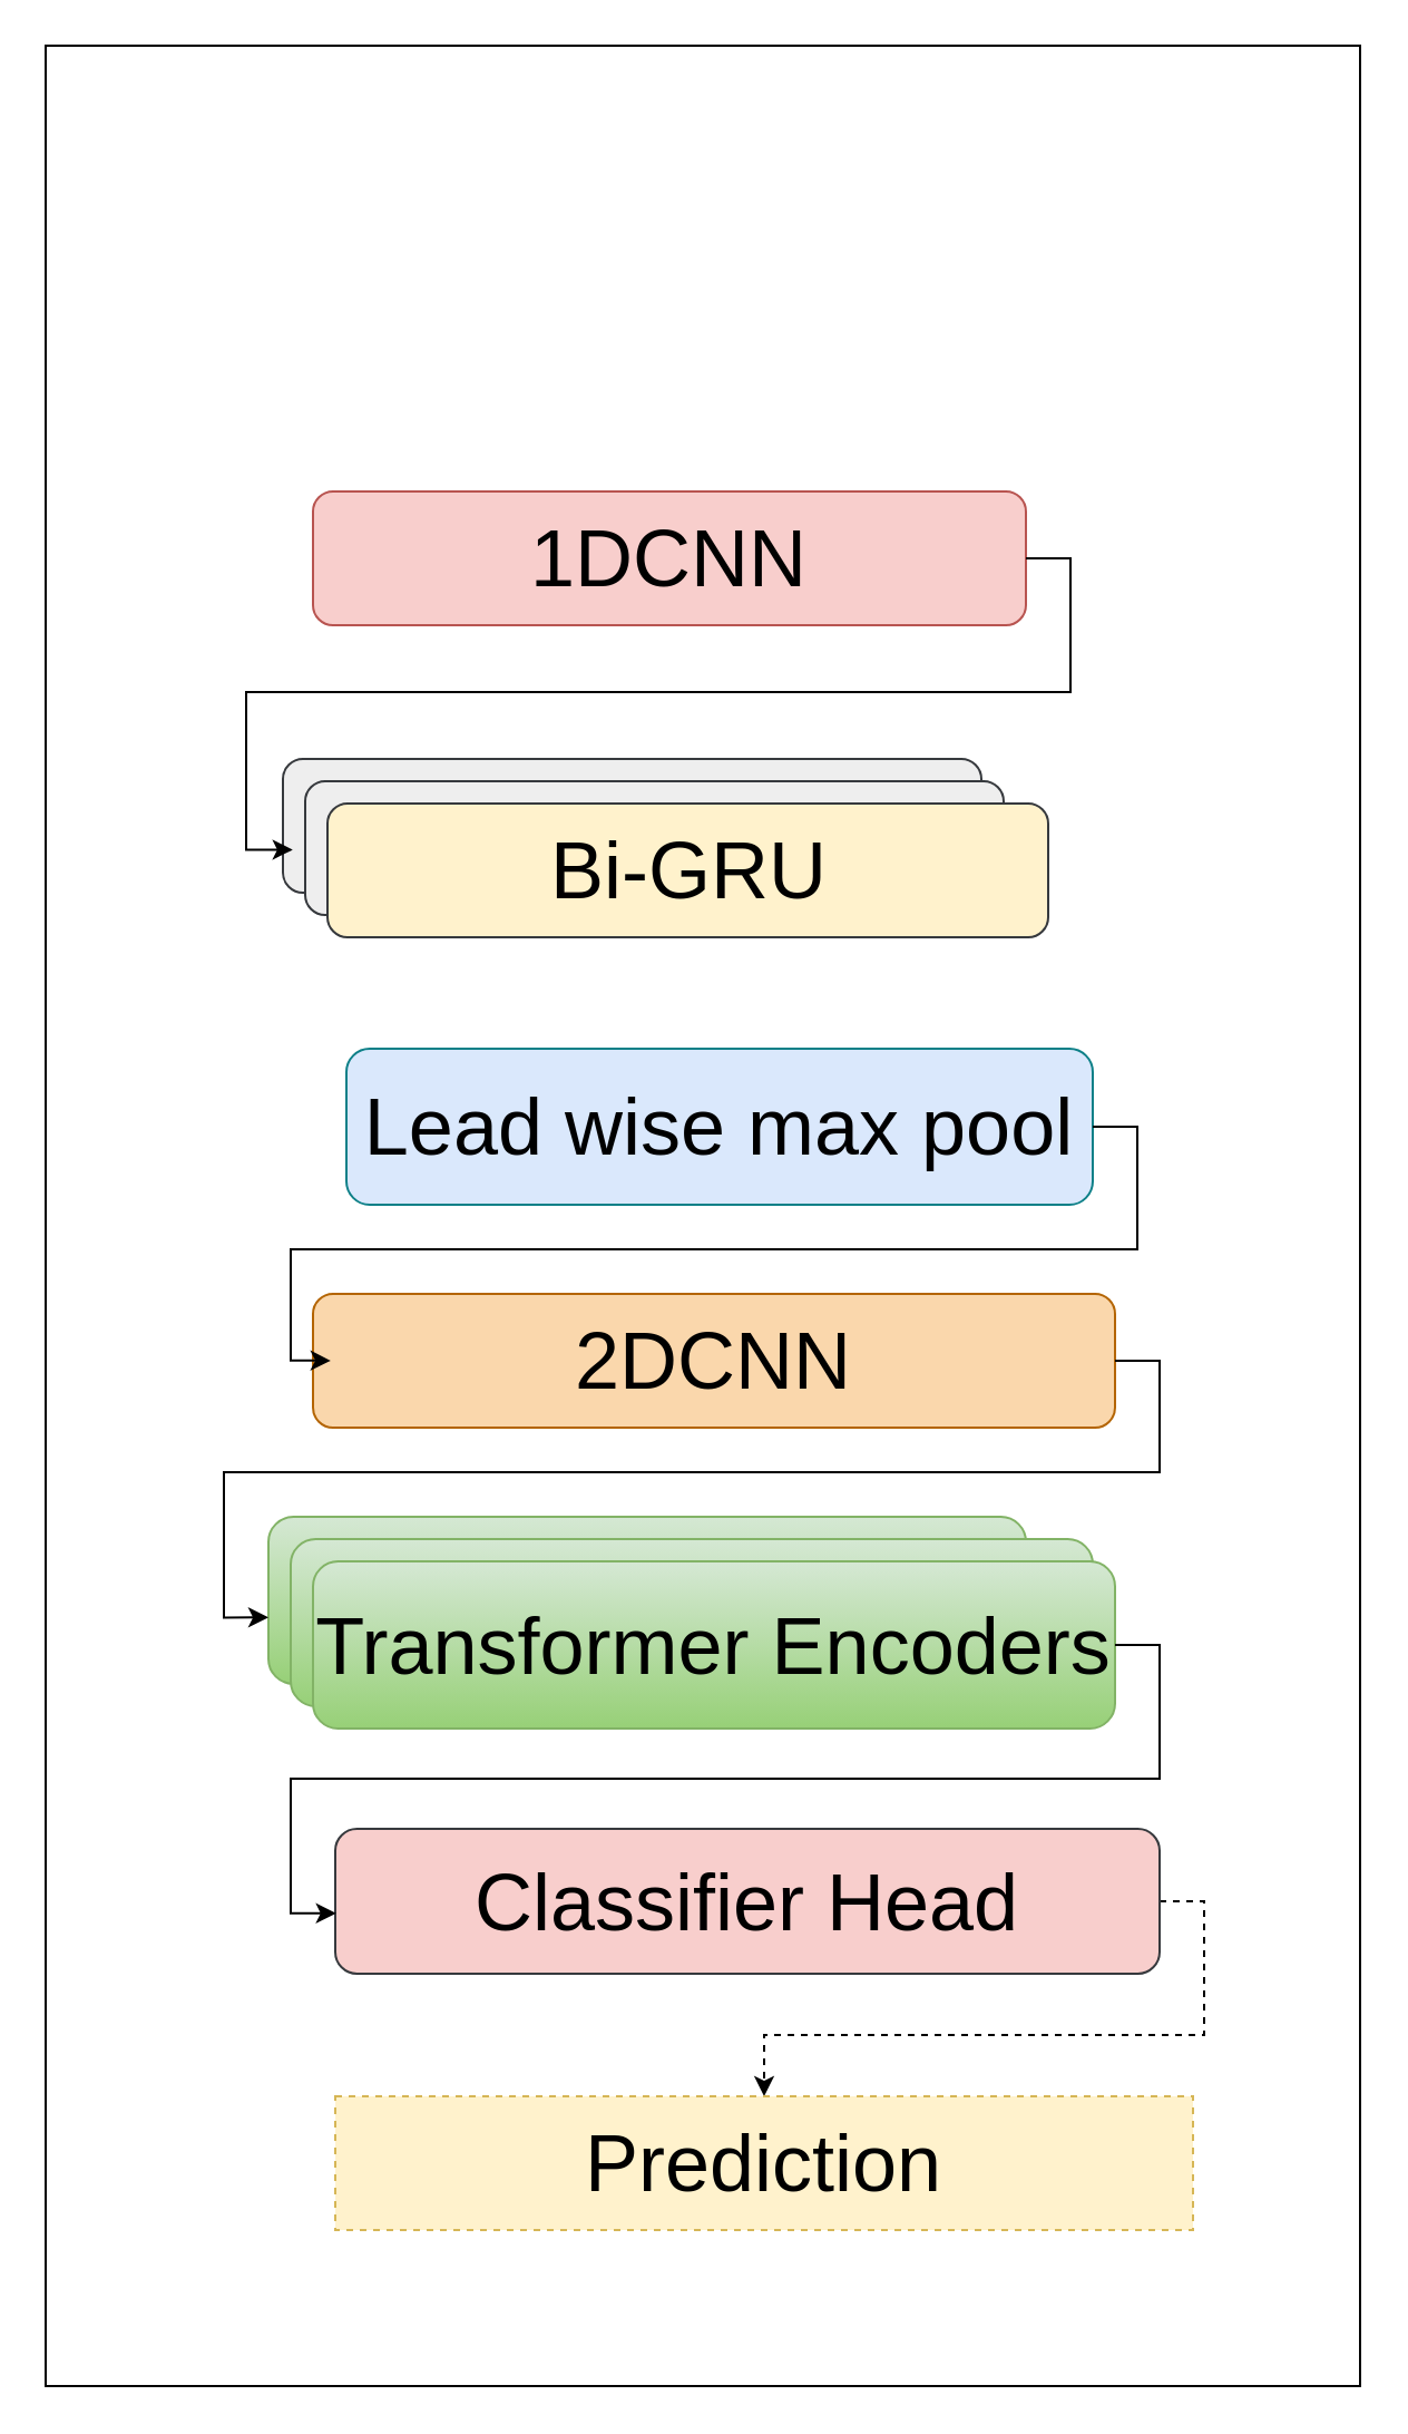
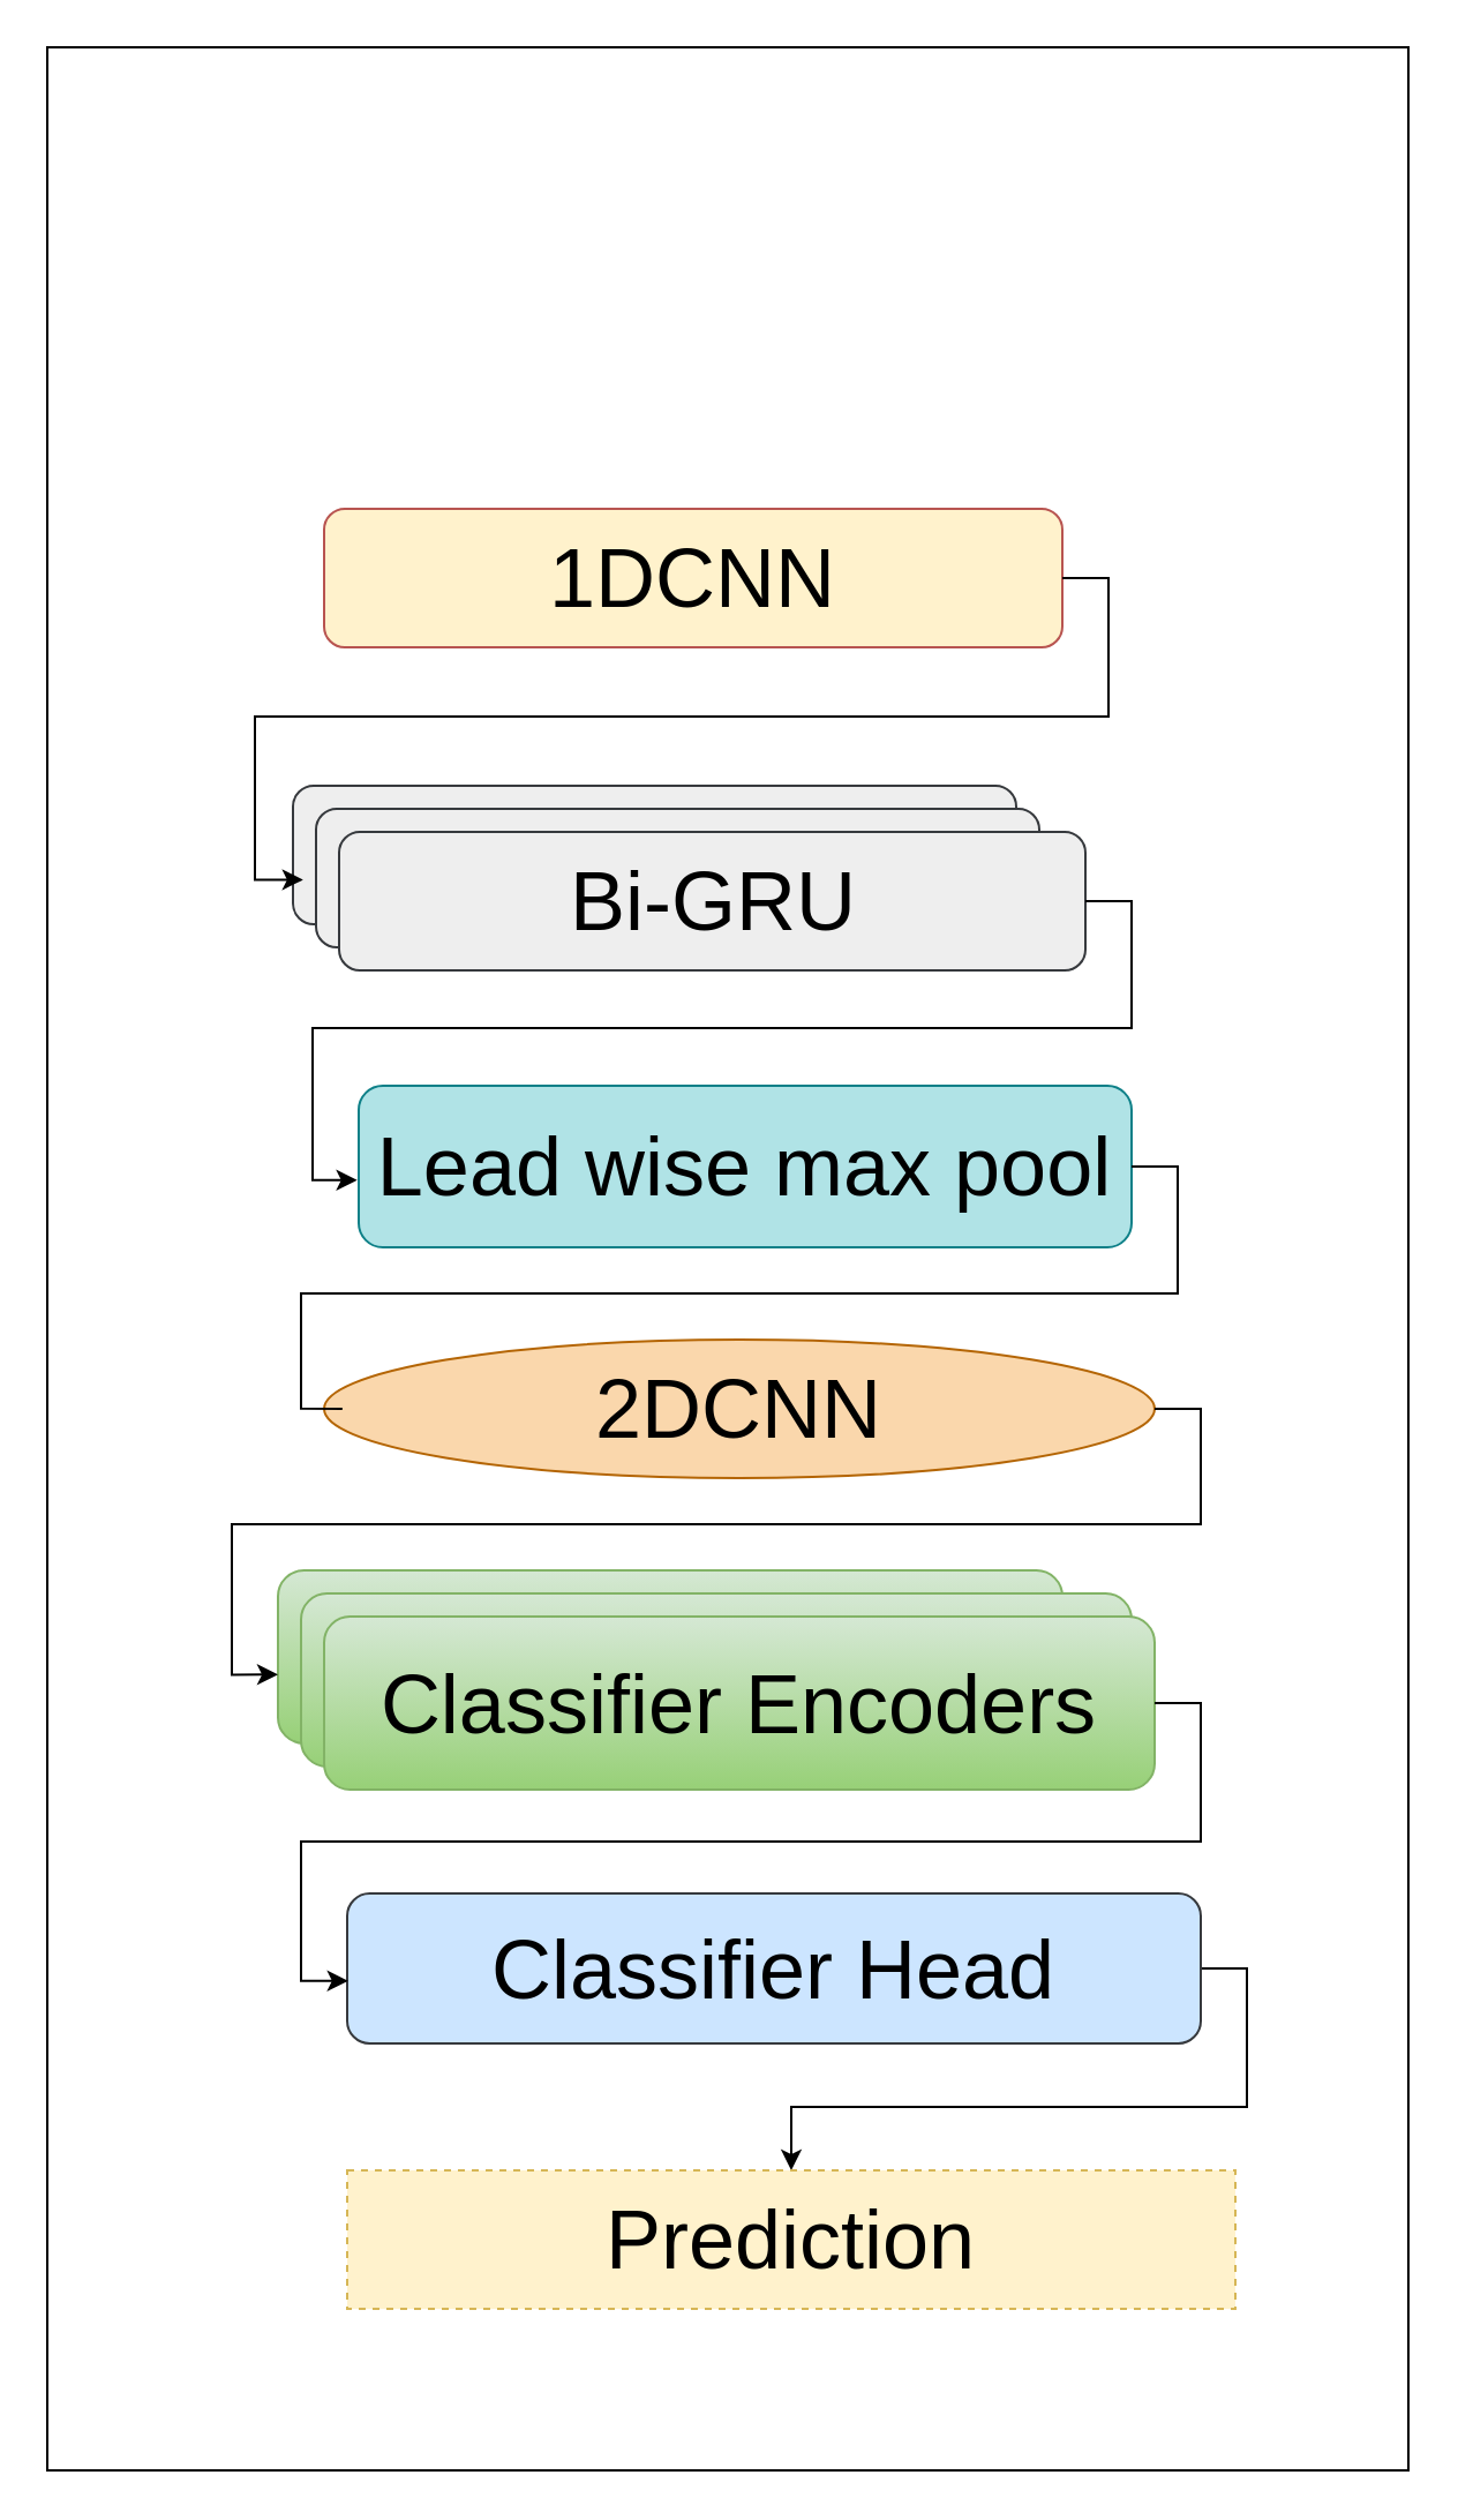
  <mxCell id="0" />
  <mxCell id="1" parent="0" />
  <mxCell id="2" value="" style="rounded=0;whiteSpace=wrap;html=1;" parent="1" vertex="1"><mxGeometry x="20" y="20" width="590" height="1050" as="geometry" /></mxCell>
- <mxCell id="3" value="&lt;font style=&quot;font-size: 36px;&quot;&gt;1DCNN&lt;/font&gt;" style="rounded=1;whiteSpace=wrap;html=1;fillColor=#f8cecc;strokeColor=#b85450;" parent="1" vertex="1"><mxGeometry x="140" y="220" width="320" height="60" as="geometry" /></mxCell>
+ <mxCell id="3" value="&lt;font style=&quot;font-size: 36px;&quot;&gt;1DCNN&lt;/font&gt;" style="rounded=1;whiteSpace=wrap;html=1;fillColor=#fff2cc;strokeColor=#b85450;" parent="1" vertex="1"><mxGeometry x="140" y="220" width="320" height="60" as="geometry" /></mxCell>
  <mxCell id="4" value="" style="rounded=1;whiteSpace=wrap;html=1;fillColor=#eeeeee;strokeColor=#36393d;imageWidth=54;" parent="1" vertex="1"><mxGeometry x="126.5" y="340" width="313.5" height="60" as="geometry" /></mxCell>
  <mxCell id="5" value="" style="rounded=1;whiteSpace=wrap;html=1;fillColor=#eeeeee;strokeColor=#36393d;imageWidth=54;" parent="1" vertex="1"><mxGeometry x="136.5" y="350" width="313.5" height="60" as="geometry" /></mxCell>
- <mxCell id="6" value="&lt;font style=&quot;font-size: 36px;&quot;&gt;Bi-GRU&lt;/font&gt;" style="rounded=1;whiteSpace=wrap;html=1;fillColor=#fff2cc;strokeColor=#36393d;imageWidth=54;" parent="1" vertex="1"><mxGeometry x="146.5" y="360" width="323.5" height="60" as="geometry" /></mxCell>
- <mxCell id="7" value="&lt;font style=&quot;font-size: 36px;&quot;&gt;Lead wise max pool&lt;/font&gt;" style="rounded=1;whiteSpace=wrap;html=1;fillColor=#dae8fc;strokeColor=#0e8088;" parent="1" vertex="1"><mxGeometry x="155" y="470" width="335" height="70" as="geometry" /></mxCell>
- <mxCell id="8" value="&lt;font style=&quot;font-size: 36px;&quot;&gt;2DCNN&lt;/font&gt;" style="rounded=1;whiteSpace=wrap;html=1;fillColor=#fad7ac;strokeColor=#b46504;" parent="1" vertex="1"><mxGeometry x="140" y="580" width="360" height="60" as="geometry" /></mxCell>
+ <mxCell id="6" value="&lt;font style=&quot;font-size: 36px;&quot;&gt;Bi-GRU&lt;/font&gt;" style="rounded=1;whiteSpace=wrap;html=1;fillColor=#eeeeee;strokeColor=#36393d;imageWidth=54;" parent="1" vertex="1"><mxGeometry x="146.5" y="360" width="323.5" height="60" as="geometry" /></mxCell>
+ <mxCell id="7" value="&lt;font style=&quot;font-size: 36px;&quot;&gt;Lead wise max pool&lt;/font&gt;" style="rounded=1;whiteSpace=wrap;html=1;fillColor=#b0e3e6;strokeColor=#0e8088;" parent="1" vertex="1"><mxGeometry x="155" y="470" width="335" height="70" as="geometry" /></mxCell>
+ <mxCell id="8" value="&lt;font style=&quot;font-size: 36px;&quot;&gt;2DCNN&lt;/font&gt;" style="ellipse;whiteSpace=wrap;html=1;fillColor=#fad7ac;strokeColor=#b46504;" parent="1" vertex="1"><mxGeometry x="140" y="580" width="360" height="60" as="geometry" /></mxCell>
  <mxCell id="9" value="" style="rounded=1;whiteSpace=wrap;html=1;fillColor=#d5e8d4;gradientColor=#97d077;strokeColor=#82b366;" parent="1" vertex="1"><mxGeometry x="120" y="680" width="340" height="75" as="geometry" /></mxCell>
  <mxCell id="10" value="" style="rounded=1;whiteSpace=wrap;html=1;fillColor=#d5e8d4;gradientColor=#97d077;strokeColor=#82b366;" parent="1" vertex="1"><mxGeometry x="130" y="690" width="360" height="75" as="geometry" /></mxCell>
- <mxCell id="11" value="&lt;font style=&quot;font-size: 36px;&quot;&gt;Transformer Encoders&lt;/font&gt;" style="rounded=1;whiteSpace=wrap;html=1;fillColor=#d5e8d4;gradientColor=#97d077;strokeColor=#82b366;" parent="1" vertex="1"><mxGeometry x="140" y="700" width="360" height="75" as="geometry" /></mxCell>
+ <mxCell id="11" value="&lt;font style=&quot;font-size: 36px;&quot;&gt;Classifier Encoders&lt;/font&gt;" style="rounded=1;whiteSpace=wrap;html=1;fillColor=#d5e8d4;gradientColor=#97d077;strokeColor=#82b366;" parent="1" vertex="1"><mxGeometry x="140" y="700" width="360" height="75" as="geometry" /></mxCell>
  <mxCell id="12" style="edgeStyle=orthogonalEdgeStyle;rounded=0;orthogonalLoop=1;jettySize=auto;html=1;exitX=1;exitY=0.5;exitDx=0;exitDy=0;entryX=0.014;entryY=0.679;entryDx=0;entryDy=0;entryPerimeter=0;" parent="1" source="3" target="4" edge="1"><mxGeometry relative="1" as="geometry"><Array as="points"><mxPoint x="480" y="250" /><mxPoint x="480" y="310" /><mxPoint x="110" y="310" /><mxPoint x="110" y="381" /></Array></mxGeometry></mxCell>
- <mxCell id="14" style="edgeStyle=orthogonalEdgeStyle;rounded=0;orthogonalLoop=1;jettySize=auto;html=1;exitX=1;exitY=0.5;exitDx=0;exitDy=0;entryX=0.022;entryY=0.499;entryDx=0;entryDy=0;entryPerimeter=0;" parent="1" source="7" target="8" edge="1"><mxGeometry relative="1" as="geometry"><Array as="points"><mxPoint x="510" y="505" /><mxPoint x="510" y="560" /><mxPoint x="130" y="560" /><mxPoint x="130" y="610" /></Array></mxGeometry></mxCell>
+ <mxCell id="13" style="edgeStyle=orthogonalEdgeStyle;rounded=0;orthogonalLoop=1;jettySize=auto;html=1;exitX=1;exitY=0.5;exitDx=0;exitDy=0;entryX=-0.002;entryY=0.584;entryDx=0;entryDy=0;entryPerimeter=0;" parent="1" source="6" target="7" edge="1"><mxGeometry relative="1" as="geometry" /></mxCell>
+ <mxCell id="14" style="edgeStyle=orthogonalEdgeStyle;rounded=0;orthogonalLoop=1;jettySize=auto;html=1;exitX=1;exitY=0.5;exitDx=0;exitDy=0;entryX=0.022;entryY=0.499;entryDx=0;entryDy=0;entryPerimeter=0;endArrow=none;" parent="1" source="7" target="8" edge="1"><mxGeometry relative="1" as="geometry"><Array as="points"><mxPoint x="510" y="505" /><mxPoint x="510" y="560" /><mxPoint x="130" y="560" /><mxPoint x="130" y="610" /></Array></mxGeometry></mxCell>
  <mxCell id="15" style="edgeStyle=orthogonalEdgeStyle;rounded=0;orthogonalLoop=1;jettySize=auto;html=1;exitX=1;exitY=0.5;exitDx=0;exitDy=0;entryX=0;entryY=0.602;entryDx=0;entryDy=0;entryPerimeter=0;" parent="1" source="8" target="9" edge="1"><mxGeometry relative="1" as="geometry" /></mxCell>
- <mxCell id="16" style="edgeStyle=orthogonalEdgeStyle;rounded=0;orthogonalLoop=1;jettySize=auto;html=1;exitX=1;exitY=0.5;exitDx=0;exitDy=0;entryX=0.5;entryY=0;entryDx=0;entryDy=0;dashed=1;" edge="1" parent="1" source="17" target="20"><mxGeometry relative="1" as="geometry" /></mxCell>
- <mxCell id="17" value="&lt;font style=&quot;font-size: 36px;&quot;&gt;Classifier Head&lt;/font&gt;" style="rounded=1;whiteSpace=wrap;html=1;fillColor=#f8cecc;strokeColor=#36393d;" parent="1" vertex="1"><mxGeometry x="150" y="820" width="370" height="65" as="geometry" /></mxCell>
+ <mxCell id="16" style="edgeStyle=orthogonalEdgeStyle;rounded=0;orthogonalLoop=1;jettySize=auto;html=1;exitX=1;exitY=0.5;exitDx=0;exitDy=0;entryX=0.5;entryY=0;entryDx=0;entryDy=0;" edge="1" parent="1" source="17" target="20"><mxGeometry relative="1" as="geometry" /></mxCell>
+ <mxCell id="17" value="&lt;font style=&quot;font-size: 36px;&quot;&gt;Classifier Head&lt;/font&gt;" style="rounded=1;whiteSpace=wrap;html=1;fillColor=#cce5ff;strokeColor=#36393d;" parent="1" vertex="1"><mxGeometry x="150" y="820" width="370" height="65" as="geometry" /></mxCell>
  <mxCell id="18" style="edgeStyle=orthogonalEdgeStyle;rounded=0;orthogonalLoop=1;jettySize=auto;html=1;exitX=1;exitY=0.5;exitDx=0;exitDy=0;entryX=0.001;entryY=0.583;entryDx=0;entryDy=0;entryPerimeter=0;" parent="1" source="11" target="17" edge="1"><mxGeometry relative="1" as="geometry" /></mxCell>
  <mxCell id="19" style="edgeStyle=orthogonalEdgeStyle;rounded=0;orthogonalLoop=1;jettySize=auto;html=1;exitX=0.5;exitY=1;exitDx=0;exitDy=0;" edge="1" parent="1" source="3" target="3"><mxGeometry relative="1" as="geometry" /></mxCell>
  <mxCell id="20" value="&lt;font style=&quot;font-size: 36px;&quot;&gt;Prediction&lt;/font&gt;" style="rounded=0;whiteSpace=wrap;html=1;fillColor=#fff2cc;strokeColor=#d6b656;dashed=1;" vertex="1" parent="1"><mxGeometry x="150" y="940" width="385" height="60" as="geometry" /></mxCell>
